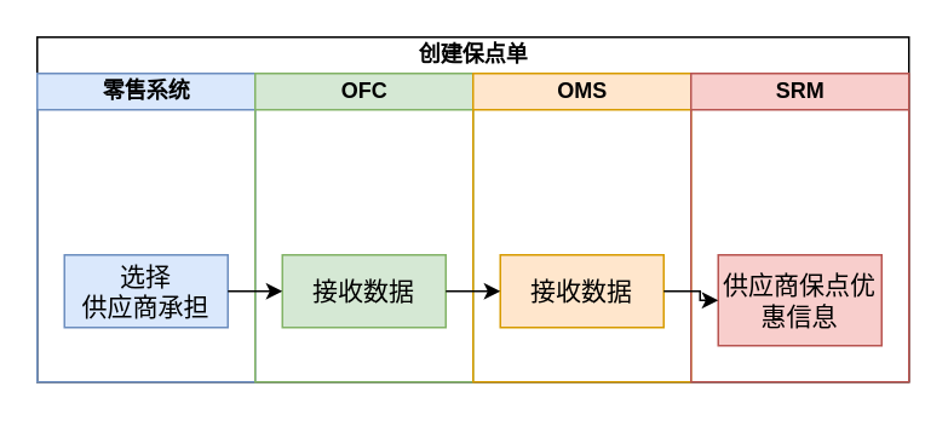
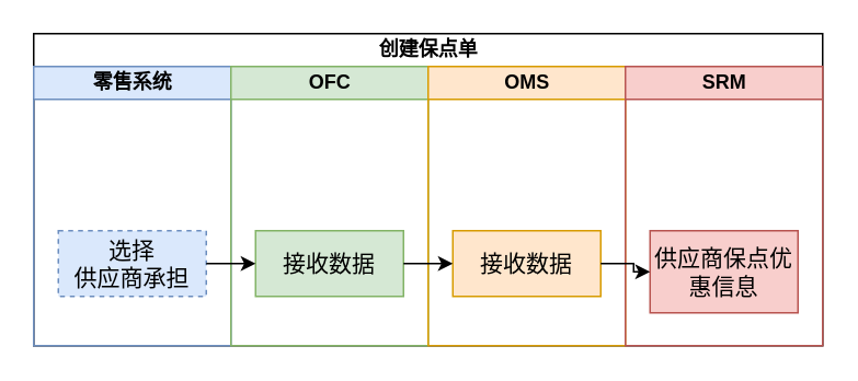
  <mxCell id="0" />
  <mxCell id="1" parent="0" />
  <mxCell id="2" value="创建保点单" style="swimlane;childLayout=stackLayout;resizeParent=1;resizeParentMax=0;startSize=20;html=1;" vertex="1" parent="1"><mxGeometry x="20" y="20" width="480" height="190" as="geometry" /></mxCell>
  <mxCell id="3" value="零售系统" style="swimlane;startSize=20;html=1;fillColor=#dae8fc;strokeColor=#6c8ebf;" vertex="1" parent="2"><mxGeometry y="20" width="120" height="170" as="geometry" /></mxCell>
- <mxCell id="4" value="&lt;font style=&quot;font-size: 14px;&quot;&gt;选择&lt;br&gt;供应商承担&lt;/font&gt;" style="rounded=0;whiteSpace=wrap;html=1;fillColor=#dae8fc;strokeColor=#6c8ebf;" vertex="1" parent="3"><mxGeometry x="15" y="100" width="90" height="40" as="geometry" /></mxCell>
+ <mxCell id="4" value="&lt;font style=&quot;font-size: 14px;&quot;&gt;选择&lt;br&gt;供应商承担&lt;/font&gt;" style="rounded=0;whiteSpace=wrap;html=1;fillColor=#dae8fc;strokeColor=#6c8ebf;dashed=1;" vertex="1" parent="3"><mxGeometry x="15" y="100" width="90" height="40" as="geometry" /></mxCell>
  <mxCell id="5" value="OFC" style="swimlane;startSize=20;html=1;fillColor=#d5e8d4;strokeColor=#82b366;" vertex="1" parent="2"><mxGeometry x="120" y="20" width="120" height="170" as="geometry" /></mxCell>
  <mxCell id="6" value="&lt;span style=&quot;font-size: 14px;&quot;&gt;接收数据&lt;/span&gt;" style="rounded=0;whiteSpace=wrap;html=1;fillColor=#d5e8d4;strokeColor=#82b366;" vertex="1" parent="5"><mxGeometry x="15" y="100" width="90" height="40" as="geometry" /></mxCell>
  <mxCell id="7" value="OMS" style="swimlane;startSize=20;html=1;fillColor=#ffe6cc;strokeColor=#d79b00;" vertex="1" parent="2"><mxGeometry x="240" y="20" width="120" height="170" as="geometry" /></mxCell>
  <mxCell id="8" value="&lt;span style=&quot;font-size: 14px;&quot;&gt;接收数据&lt;/span&gt;" style="rounded=0;whiteSpace=wrap;html=1;fillColor=#ffe6cc;strokeColor=#d79b00;" vertex="1" parent="7"><mxGeometry x="15" y="100" width="90" height="40" as="geometry" /></mxCell>
  <mxCell id="9" value="SRM" style="swimlane;startSize=20;html=1;fillColor=#f8cecc;strokeColor=#b85450;" vertex="1" parent="2"><mxGeometry x="360" y="20" width="120" height="170" as="geometry" /></mxCell>
  <mxCell id="10" value="&lt;span style=&quot;font-size: 14px;&quot;&gt;供应商保点优惠信息&lt;/span&gt;" style="rounded=0;whiteSpace=wrap;html=1;fillColor=#f8cecc;strokeColor=#b85450;" vertex="1" parent="9"><mxGeometry x="15" y="100" width="90" height="50" as="geometry" /></mxCell>
  <mxCell id="11" style="edgeStyle=orthogonalEdgeStyle;rounded=0;orthogonalLoop=1;jettySize=auto;html=1;exitX=1;exitY=0.5;exitDx=0;exitDy=0;" edge="1" parent="2" source="4" target="6"><mxGeometry relative="1" as="geometry" /></mxCell>
  <mxCell id="12" style="edgeStyle=orthogonalEdgeStyle;rounded=0;orthogonalLoop=1;jettySize=auto;html=1;exitX=1;exitY=0.5;exitDx=0;exitDy=0;" edge="1" parent="2" source="6" target="8"><mxGeometry relative="1" as="geometry" /></mxCell>
  <mxCell id="13" style="edgeStyle=orthogonalEdgeStyle;rounded=0;orthogonalLoop=1;jettySize=auto;html=1;exitX=1;exitY=0.5;exitDx=0;exitDy=0;" edge="1" parent="2" source="8" target="10"><mxGeometry relative="1" as="geometry" /></mxCell>
